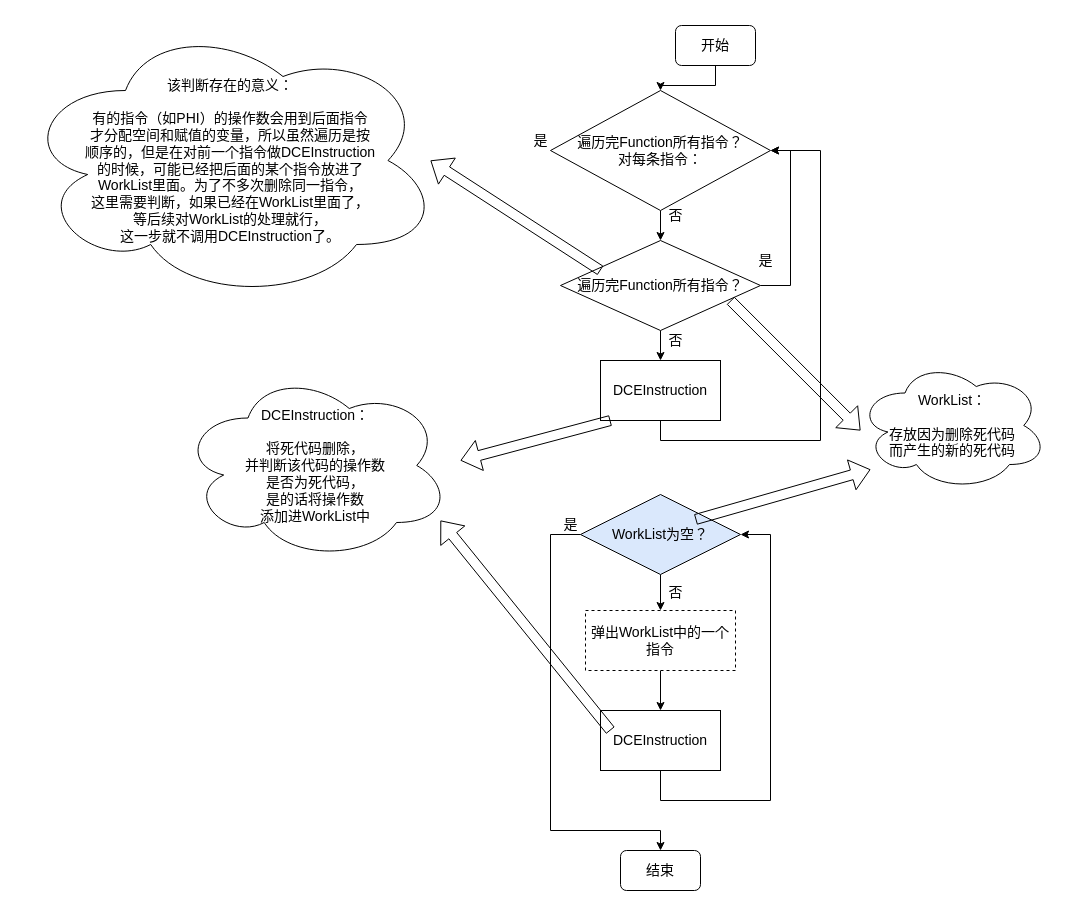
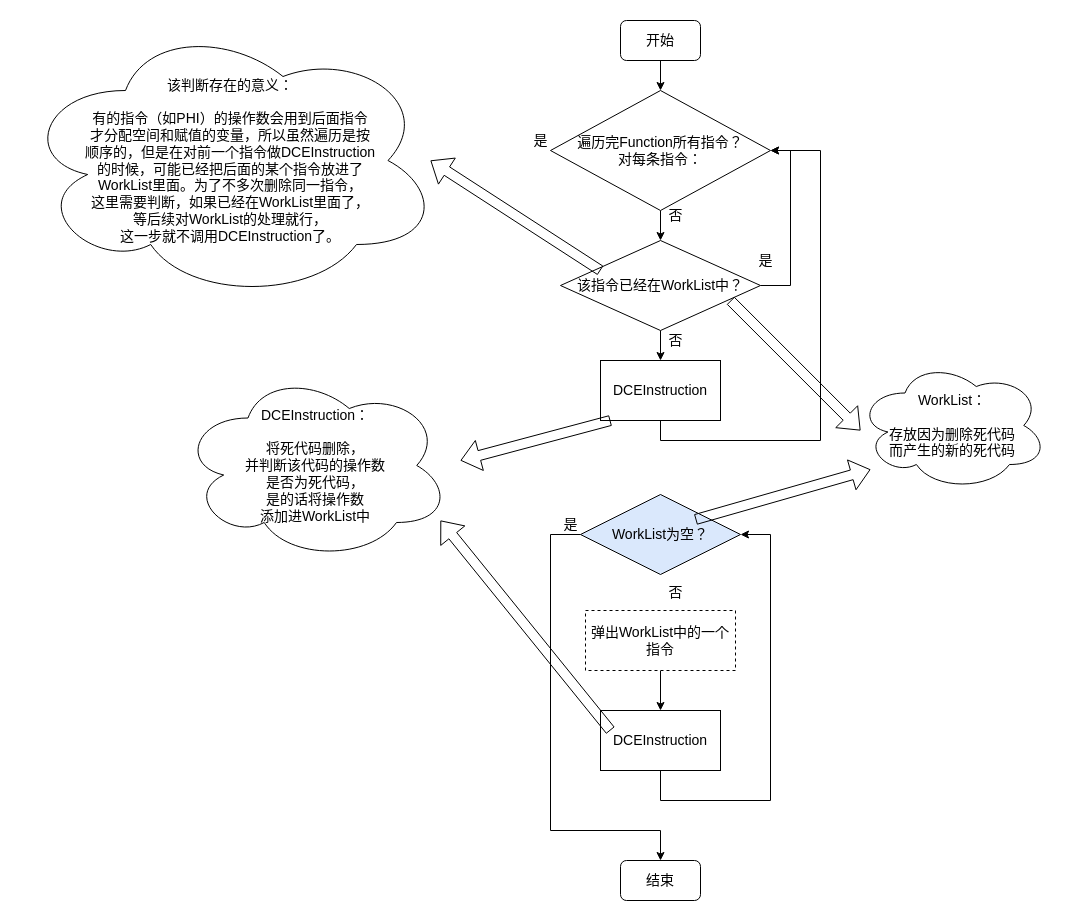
  <mxCell id="0" />
  <mxCell id="1" parent="0" />
  <mxCell id="2" style="edgeStyle=orthogonalEdgeStyle;rounded=0;orthogonalLoop=1;jettySize=auto;html=1;exitX=0.5;exitY=1;exitDx=0;exitDy=0;entryX=0.5;entryY=0;entryDx=0;entryDy=0;fontSize=14;" edge="1" parent="1" source="3" target="8"><mxGeometry relative="1" as="geometry" /></mxCell>
- <mxCell id="3" value="开始" style="rounded=1;whiteSpace=wrap;html=1;fontSize=14;" vertex="1" parent="1"><mxGeometry x="675" y="25" width="80" height="40" as="geometry" /></mxCell>
- <mxCell id="4" value="结束" style="rounded=1;whiteSpace=wrap;html=1;fontSize=14;" vertex="1" parent="1"><mxGeometry x="620" y="850" width="80" height="40" as="geometry" /></mxCell>
+ <mxCell id="3" value="开始" style="rounded=1;whiteSpace=wrap;html=1;fontSize=14;" vertex="1" parent="1"><mxGeometry x="620" y="20" width="80" height="40" as="geometry" /></mxCell>
+ <mxCell id="4" value="结束" style="rounded=1;whiteSpace=wrap;html=1;fontSize=14;" vertex="1" parent="1"><mxGeometry x="620" y="860" width="80" height="40" as="geometry" /></mxCell>
  <mxCell id="5" style="edgeStyle=orthogonalEdgeStyle;rounded=0;orthogonalLoop=1;jettySize=auto;html=1;entryX=1;entryY=0.5;entryDx=0;entryDy=0;fontSize=14;" edge="1" parent="1" source="6" target="8"><mxGeometry relative="1" as="geometry"><Array as="points"><mxPoint x="660" y="440" /><mxPoint x="820" y="440" /><mxPoint x="820" y="150" /></Array></mxGeometry></mxCell>
  <mxCell id="6" value="DCEInstruction" style="rounded=0;whiteSpace=wrap;html=1;fontSize=14;" vertex="1" parent="1"><mxGeometry x="600" y="360" width="120" height="60" as="geometry" /></mxCell>
  <mxCell id="7" style="edgeStyle=orthogonalEdgeStyle;rounded=0;orthogonalLoop=1;jettySize=auto;html=1;exitX=0.5;exitY=1;exitDx=0;exitDy=0;entryX=0.5;entryY=0;entryDx=0;entryDy=0;fontSize=14;" edge="1" parent="1" source="8" target="11"><mxGeometry relative="1" as="geometry" /></mxCell>
  <mxCell id="8" value="遍历完Function所有指令？&lt;br&gt;对每条指令：" style="rhombus;whiteSpace=wrap;html=1;fontSize=14;" vertex="1" parent="1"><mxGeometry x="550" y="90" width="220" height="120" as="geometry" /></mxCell>
  <mxCell id="9" style="edgeStyle=orthogonalEdgeStyle;rounded=0;orthogonalLoop=1;jettySize=auto;html=1;exitX=1;exitY=0.5;exitDx=0;exitDy=0;entryX=1;entryY=0.5;entryDx=0;entryDy=0;fontSize=14;" edge="1" parent="1" source="11" target="8"><mxGeometry relative="1" as="geometry"><Array as="points"><mxPoint x="790" y="285" /><mxPoint x="790" y="150" /></Array></mxGeometry></mxCell>
  <mxCell id="10" style="edgeStyle=orthogonalEdgeStyle;rounded=0;orthogonalLoop=1;jettySize=auto;html=1;exitX=0.5;exitY=1;exitDx=0;exitDy=0;fontSize=14;" edge="1" parent="1" source="11"><mxGeometry relative="1" as="geometry"><mxPoint x="660" y="360" as="targetPoint" /></mxGeometry></mxCell>
- <mxCell id="11" value="遍历完Function所有指令？" style="rhombus;whiteSpace=wrap;html=1;fontSize=14;" vertex="1" parent="1"><mxGeometry x="560" y="240" width="200" height="90" as="geometry" /></mxCell>
+ <mxCell id="11" value="该指令已经在WorkList中？" style="rhombus;whiteSpace=wrap;html=1;fontSize=14;" vertex="1" parent="1"><mxGeometry x="560" y="240" width="200" height="90" as="geometry" /></mxCell>
  <mxCell id="12" value="否" style="text;html=1;align=center;verticalAlign=middle;resizable=0;points=[];;autosize=1;fontSize=14;" vertex="1" parent="1"><mxGeometry x="660" y="205" width="30" height="20" as="geometry" /></mxCell>
  <mxCell id="13" value="是" style="text;html=1;align=center;verticalAlign=middle;resizable=0;points=[];;autosize=1;fontSize=14;" vertex="1" parent="1"><mxGeometry x="750" y="250" width="30" height="20" as="geometry" /></mxCell>
  <mxCell id="14" value="否" style="text;html=1;align=center;verticalAlign=middle;resizable=0;points=[];;autosize=1;fontSize=14;" vertex="1" parent="1"><mxGeometry x="660" y="330" width="30" height="20" as="geometry" /></mxCell>
  <mxCell id="15" style="edgeStyle=orthogonalEdgeStyle;rounded=0;orthogonalLoop=1;jettySize=auto;html=1;fontSize=14;" edge="1" parent="1" source="17" target="4"><mxGeometry relative="1" as="geometry"><Array as="points"><mxPoint x="550" y="534" /><mxPoint x="550" y="830" /><mxPoint x="660" y="830" /></Array></mxGeometry></mxCell>
- <mxCell id="16" style="edgeStyle=orthogonalEdgeStyle;rounded=0;orthogonalLoop=1;jettySize=auto;html=1;exitX=0.5;exitY=1;exitDx=0;exitDy=0;entryX=0.5;entryY=0;entryDx=0;entryDy=0;fontSize=14;" edge="1" parent="1" source="17" target="21"><mxGeometry relative="1" as="geometry" /></mxCell>
  <mxCell id="17" value="WorkList为空？" style="rhombus;whiteSpace=wrap;html=1;fontSize=14;fillColor=#dae8fc;" vertex="1" parent="1"><mxGeometry x="580" y="494" width="160" height="80" as="geometry" /></mxCell>
  <mxCell id="18" value="是" style="text;html=1;align=center;verticalAlign=middle;resizable=0;points=[];;autosize=1;fontSize=14;" vertex="1" parent="1"><mxGeometry x="525" y="130" width="30" height="20" as="geometry" /></mxCell>
  <mxCell id="19" value="是" style="text;html=1;align=center;verticalAlign=middle;resizable=0;points=[];;autosize=1;fontSize=14;" vertex="1" parent="1"><mxGeometry x="555" y="514" width="30" height="20" as="geometry" /></mxCell>
  <mxCell id="20" style="edgeStyle=orthogonalEdgeStyle;rounded=0;orthogonalLoop=1;jettySize=auto;html=1;entryX=0.5;entryY=0;entryDx=0;entryDy=0;fontSize=14;" edge="1" parent="1" source="21" target="23"><mxGeometry relative="1" as="geometry" /></mxCell>
  <mxCell id="21" value="弹出WorkList中的一个指令" style="rounded=0;whiteSpace=wrap;html=1;fontSize=14;dashed=1;" vertex="1" parent="1"><mxGeometry x="585" y="610" width="150" height="60" as="geometry" /></mxCell>
  <mxCell id="22" style="edgeStyle=orthogonalEdgeStyle;rounded=0;orthogonalLoop=1;jettySize=auto;html=1;entryX=1;entryY=0.5;entryDx=0;entryDy=0;fontSize=14;" edge="1" parent="1" source="23" target="17"><mxGeometry relative="1" as="geometry"><Array as="points"><mxPoint x="660" y="800" /><mxPoint x="770" y="800" /><mxPoint x="770" y="534" /></Array></mxGeometry></mxCell>
  <mxCell id="23" value="&lt;span style=&quot;white-space: normal; font-size: 14px;&quot;&gt;DCEInstruction&lt;/span&gt;" style="rounded=0;whiteSpace=wrap;html=1;fontSize=14;" vertex="1" parent="1"><mxGeometry x="600" y="710" width="120" height="60" as="geometry" /></mxCell>
  <mxCell id="24" value="否" style="text;html=1;align=center;verticalAlign=middle;resizable=0;points=[];;autosize=1;fontSize=14;" vertex="1" parent="1"><mxGeometry x="660" y="582" width="30" height="20" as="geometry" /></mxCell>
  <mxCell id="25" value="" style="shape=flexArrow;endArrow=classic;html=1;fontSize=14;" edge="1" parent="1"><mxGeometry width="50" height="50" relative="1" as="geometry"><mxPoint x="730" y="300" as="sourcePoint" /><mxPoint x="860" y="430" as="targetPoint" /></mxGeometry></mxCell>
  <mxCell id="26" value="" style="shape=flexArrow;endArrow=classic;html=1;fontSize=14;" edge="1" parent="1"><mxGeometry width="50" height="50" relative="1" as="geometry"><mxPoint x="695" y="519" as="sourcePoint" /><mxPoint x="870" y="469" as="targetPoint" /></mxGeometry></mxCell>
  <mxCell id="27" value="WorkList：&lt;br style=&quot;font-size: 14px;&quot;&gt;&lt;br style=&quot;font-size: 14px;&quot;&gt;存放因为删除死代码&lt;br style=&quot;font-size: 14px;&quot;&gt;而产生的新的死代码" style="ellipse;shape=cloud;whiteSpace=wrap;html=1;fontSize=14;" vertex="1" parent="1"><mxGeometry x="857" y="360" width="190" height="130" as="geometry" /></mxCell>
  <mxCell id="28" value="" style="shape=flexArrow;endArrow=classic;html=1;fontSize=14;" edge="1" parent="1"><mxGeometry width="50" height="50" relative="1" as="geometry"><mxPoint x="610" y="420" as="sourcePoint" /><mxPoint x="460" y="460" as="targetPoint" /></mxGeometry></mxCell>
  <mxCell id="29" value="DCEInstruction：&lt;br style=&quot;font-size: 14px;&quot;&gt;&lt;br style=&quot;font-size: 14px;&quot;&gt;将死代码删除，&lt;br style=&quot;font-size: 14px;&quot;&gt;并判断该代码的操作数&lt;br style=&quot;font-size: 14px;&quot;&gt;是否为死代码，&lt;br style=&quot;font-size: 14px;&quot;&gt;是的话将操作数&lt;br style=&quot;font-size: 14px;&quot;&gt;添加进WorkList中" style="ellipse;shape=cloud;whiteSpace=wrap;html=1;fontSize=14;" vertex="1" parent="1"><mxGeometry x="180" y="370" width="270" height="190" as="geometry" /></mxCell>
  <mxCell id="30" value="" style="shape=flexArrow;endArrow=classic;html=1;fontSize=14;" edge="1" parent="1"><mxGeometry width="50" height="50" relative="1" as="geometry"><mxPoint x="610" y="730" as="sourcePoint" /><mxPoint x="440" y="520" as="targetPoint" /></mxGeometry></mxCell>
  <mxCell id="31" value="" style="shape=flexArrow;endArrow=classic;html=1;fontSize=14;" edge="1" parent="1"><mxGeometry width="50" height="50" relative="1" as="geometry"><mxPoint x="600" y="270" as="sourcePoint" /><mxPoint x="430" y="160" as="targetPoint" /></mxGeometry></mxCell>
  <mxCell id="32" value="该判断存在的意义：&lt;br style=&quot;font-size: 14px;&quot;&gt;&lt;br style=&quot;font-size: 14px;&quot;&gt;有的指令（如PHI）的操作数会用到后面指令&lt;br style=&quot;font-size: 14px;&quot;&gt;才分配空间和赋值的变量，所以虽然遍历是按&lt;br style=&quot;font-size: 14px;&quot;&gt;顺序的，但是在对前一个指令做DCEInstruction&lt;br style=&quot;font-size: 14px;&quot;&gt;的时候，可能已经把后面的某个指令放进了&lt;br style=&quot;font-size: 14px;&quot;&gt;WorkList里面。为了不多次删除同一指令，&lt;br style=&quot;font-size: 14px;&quot;&gt;这里需要判断，如果已经在WorkList里面了，&lt;br style=&quot;font-size: 14px;&quot;&gt;等后续对WorkList的处理就行，&lt;br style=&quot;font-size: 14px;&quot;&gt;这一步就不调用DCEInstruction了。" style="ellipse;shape=cloud;whiteSpace=wrap;html=1;fontSize=14;" vertex="1" parent="1"><mxGeometry x="20" y="20" width="420" height="280" as="geometry" /></mxCell>
